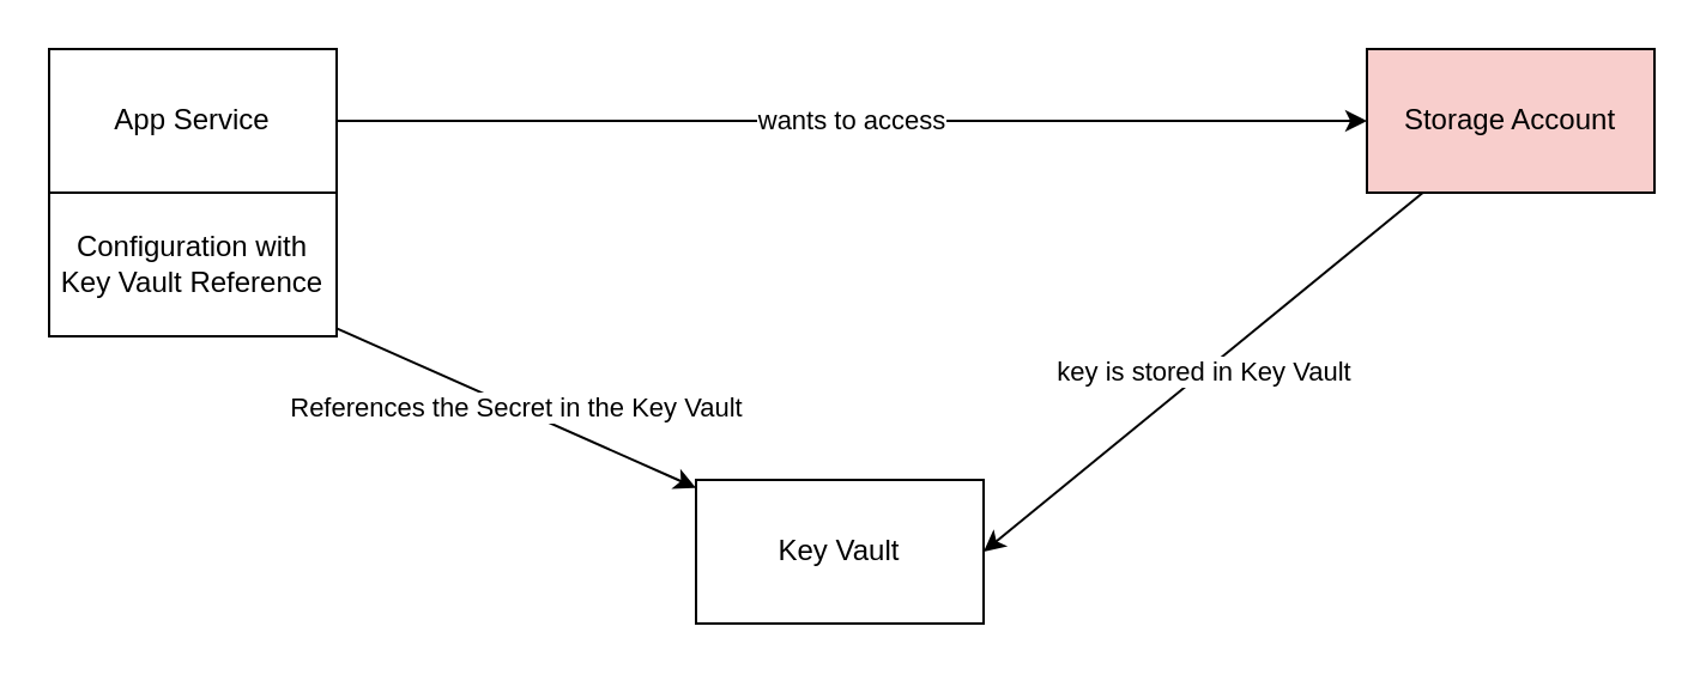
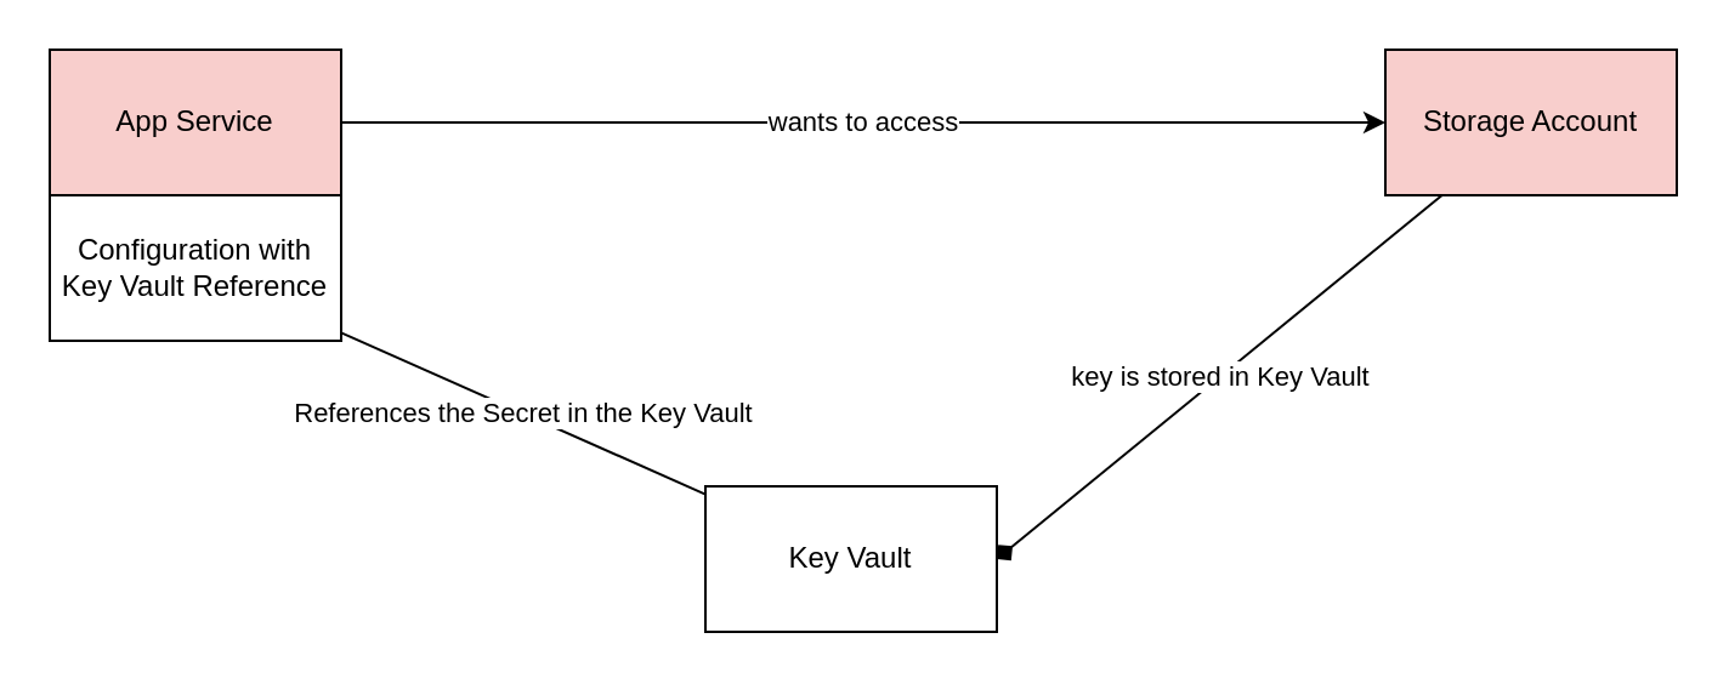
  <mxCell id="0" />
  <mxCell id="1" parent="0" />
- <mxCell id="2" value="key is stored in Key Vault" style="rounded=0;orthogonalLoop=1;jettySize=auto;html=1;entryX=1;entryY=0.5;entryDx=0;entryDy=0;" edge="1" parent="1" source="3" target="4"><mxGeometry relative="1" as="geometry" /></mxCell>
+ <mxCell id="2" value="key is stored in Key Vault" style="rounded=0;orthogonalLoop=1;jettySize=auto;html=1;entryX=1;entryY=0.5;entryDx=0;entryDy=0;endArrow=diamond;" edge="1" parent="1" source="3" target="4"><mxGeometry relative="1" as="geometry" /></mxCell>
  <mxCell id="3" value="Storage Account" style="rounded=0;whiteSpace=wrap;html=1;fillColor=#f8cecc;" vertex="1" parent="1"><mxGeometry x="570" y="20" width="120" height="60" as="geometry" /></mxCell>
  <mxCell id="4" value="Key Vault" style="rounded=0;whiteSpace=wrap;html=1;" vertex="1" parent="1"><mxGeometry x="290" y="200" width="120" height="60" as="geometry" /></mxCell>
  <mxCell id="5" value="wants to access" style="rounded=0;orthogonalLoop=1;jettySize=auto;html=1;" edge="1" parent="1" source="6" target="3"><mxGeometry relative="1" as="geometry" /></mxCell>
- <mxCell id="6" value="App Service" style="rounded=0;whiteSpace=wrap;html=1;" vertex="1" parent="1"><mxGeometry x="20" y="20" width="120" height="60" as="geometry" /></mxCell>
- <mxCell id="7" value="References the Secret in the Key Vault" style="edgeStyle=none;rounded=0;orthogonalLoop=1;jettySize=auto;html=1;" edge="1" parent="1" source="8" target="4"><mxGeometry relative="1" as="geometry"><mxPoint x="290" y="156.667" as="targetPoint" /></mxGeometry></mxCell>
+ <mxCell id="6" value="App Service" style="rounded=0;whiteSpace=wrap;html=1;fillColor=#f8cecc;" vertex="1" parent="1"><mxGeometry x="20" y="20" width="120" height="60" as="geometry" /></mxCell>
+ <mxCell id="7" value="References the Secret in the Key Vault" style="edgeStyle=none;rounded=0;orthogonalLoop=1;jettySize=auto;html=1;endArrow=none;" edge="1" parent="1" source="8" target="4"><mxGeometry relative="1" as="geometry"><mxPoint x="290" y="156.667" as="targetPoint" /></mxGeometry></mxCell>
  <mxCell id="8" value="Configuration with Key Vault Reference" style="rounded=0;whiteSpace=wrap;html=1;" vertex="1" parent="1"><mxGeometry x="20" y="80" width="120" height="60" as="geometry" /></mxCell>
